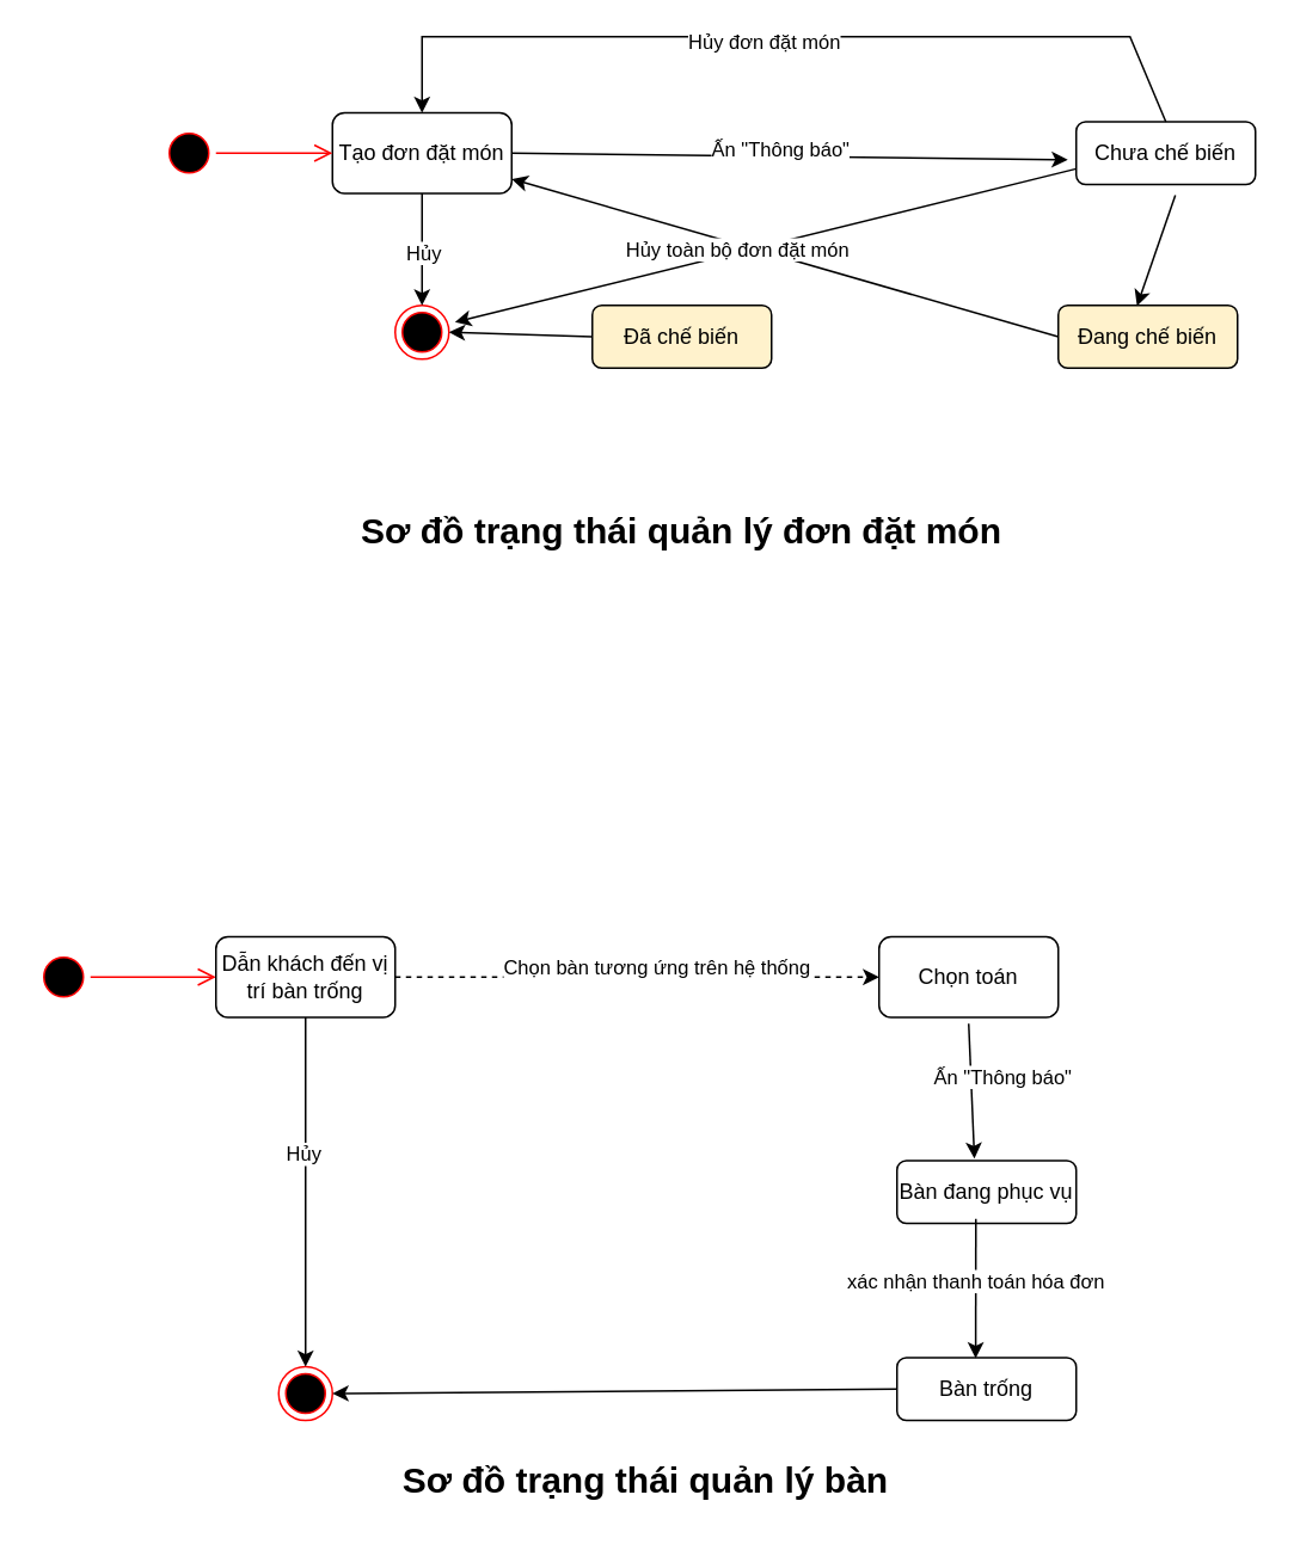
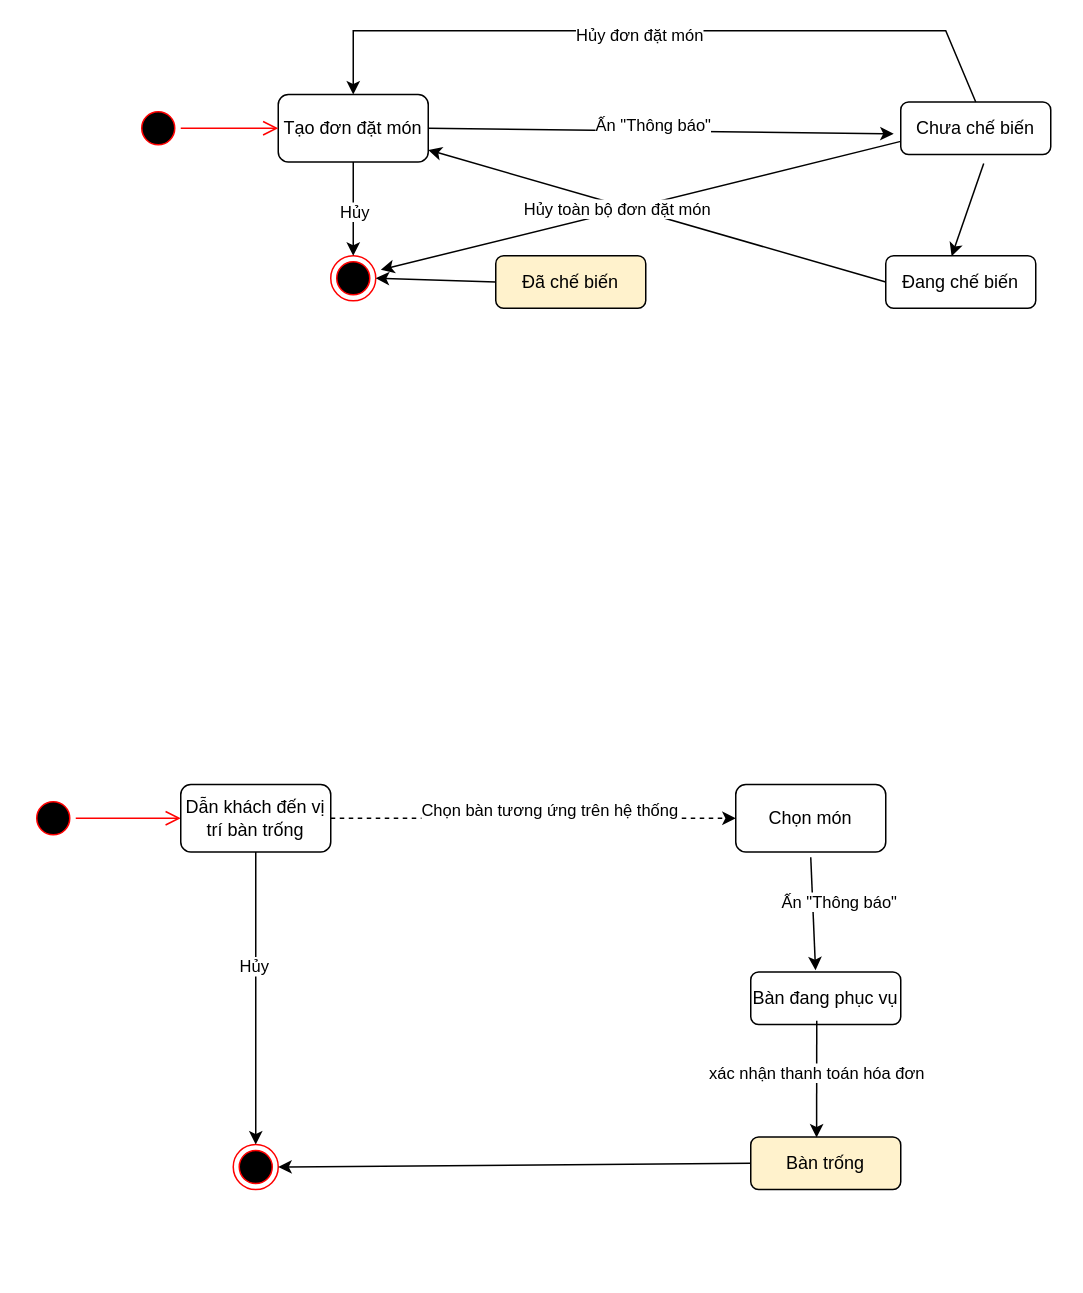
  <mxCell id="0" />
  <mxCell id="1" parent="0" />
  <mxCell id="2" value="" style="ellipse;html=1;shape=startState;fillColor=#000000;strokeColor=#ff0000;" parent="1" vertex="1"><mxGeometry x="90" y="70" width="30" height="30" as="geometry" /></mxCell>
  <mxCell id="3" value="" style="ellipse;html=1;shape=endState;fillColor=#000000;strokeColor=#ff0000;" parent="1" vertex="1"><mxGeometry x="220" y="170" width="30" height="30" as="geometry" /></mxCell>
  <mxCell id="4" value="Tạo đơn đặt món" style="rounded=1;whiteSpace=wrap;html=1;" parent="1" vertex="1"><mxGeometry x="185" y="62.5" width="100" height="45" as="geometry" /></mxCell>
  <mxCell id="5" value="" style="edgeStyle=orthogonalEdgeStyle;html=1;verticalAlign=bottom;endArrow=open;endSize=8;strokeColor=#ff0000;rounded=0;entryX=0;entryY=0.5;entryDx=0;entryDy=0;" parent="1" source="2" target="4" edge="1"><mxGeometry relative="1" as="geometry"><mxPoint x="90" y="85" as="targetPoint" /><mxPoint x="60" y="85" as="sourcePoint" /></mxGeometry></mxCell>
  <mxCell id="6" value="Chưa chế biến" style="rounded=1;whiteSpace=wrap;html=1;" parent="1" vertex="1"><mxGeometry x="600" y="67.5" width="100" height="35" as="geometry" /></mxCell>
  <mxCell id="7" value="" style="endArrow=classic;html=1;rounded=0;exitX=1;exitY=0.5;exitDx=0;exitDy=0;entryX=-0.047;entryY=0.605;entryDx=0;entryDy=0;entryPerimeter=0;" parent="1" source="4" target="6" edge="1"><mxGeometry width="50" height="50" relative="1" as="geometry"><mxPoint x="440" y="180" as="sourcePoint" /><mxPoint x="490" y="130" as="targetPoint" /></mxGeometry></mxCell>
  <mxCell id="8" value="Ấn &quot;Thông báo&quot;" style="edgeLabel;html=1;align=center;verticalAlign=middle;resizable=0;points=[];" parent="7" vertex="1" connectable="0"><mxGeometry x="-0.139" y="2" relative="1" as="geometry"><mxPoint x="15" y="-2" as="offset" /></mxGeometry></mxCell>
  <mxCell id="9" value="" style="endArrow=classic;html=1;rounded=0;exitX=0.5;exitY=0;exitDx=0;exitDy=0;entryX=0.5;entryY=0;entryDx=0;entryDy=0;" parent="1" source="6" target="4" edge="1"><mxGeometry width="50" height="50" relative="1" as="geometry"><mxPoint x="590" y="40" as="sourcePoint" /><mxPoint x="390" y="-20" as="targetPoint" /><Array as="points"><mxPoint x="630" y="20" /><mxPoint x="235" y="20" /></Array></mxGeometry></mxCell>
  <mxCell id="10" value="Hủy đơn đặt món" style="edgeLabel;html=1;align=center;verticalAlign=middle;resizable=0;points=[];" parent="9" vertex="1" connectable="0"><mxGeometry x="0.046" y="2" relative="1" as="geometry"><mxPoint as="offset" /></mxGeometry></mxCell>
- <mxCell id="11" value="Đang chế biến" style="rounded=1;whiteSpace=wrap;html=1;fillColor=#fff2cc;" parent="1" vertex="1"><mxGeometry x="590" y="170" width="100" height="35" as="geometry" /></mxCell>
+ <mxCell id="11" value="Đang chế biến" style="rounded=1;whiteSpace=wrap;html=1;" parent="1" vertex="1"><mxGeometry x="590" y="170" width="100" height="35" as="geometry" /></mxCell>
  <mxCell id="12" value="Đã chế biến" style="rounded=1;whiteSpace=wrap;html=1;fillColor=#fff2cc;" parent="1" vertex="1"><mxGeometry x="330" y="170" width="100" height="35" as="geometry" /></mxCell>
  <mxCell id="13" value="" style="endArrow=classic;html=1;rounded=0;exitX=0.553;exitY=1.173;exitDx=0;exitDy=0;exitPerimeter=0;entryX=0.439;entryY=0.01;entryDx=0;entryDy=0;entryPerimeter=0;" parent="1" source="6" target="11" edge="1"><mxGeometry width="50" height="50" relative="1" as="geometry"><mxPoint x="660" y="290" as="sourcePoint" /><mxPoint x="710" y="240" as="targetPoint" /></mxGeometry></mxCell>
  <mxCell id="14" value="" style="endArrow=classic;html=1;rounded=0;exitX=0;exitY=0.5;exitDx=0;exitDy=0;" parent="1" source="11" target="4" edge="1"><mxGeometry width="50" height="50" relative="1" as="geometry"><mxPoint x="480" y="310" as="sourcePoint" /><mxPoint x="530" y="260" as="targetPoint" /></mxGeometry></mxCell>
  <mxCell id="15" value="" style="endArrow=classic;html=1;rounded=0;entryX=1;entryY=0.5;entryDx=0;entryDy=0;exitX=0;exitY=0.5;exitDx=0;exitDy=0;" parent="1" source="12" target="3" edge="1"><mxGeometry width="50" height="50" relative="1" as="geometry"><mxPoint x="260" y="300" as="sourcePoint" /><mxPoint x="310" y="250" as="targetPoint" /></mxGeometry></mxCell>
  <mxCell id="16" value="" style="endArrow=classic;html=1;rounded=0;exitX=0.5;exitY=1;exitDx=0;exitDy=0;entryX=0.5;entryY=0;entryDx=0;entryDy=0;" parent="1" source="4" target="3" edge="1"><mxGeometry width="50" height="50" relative="1" as="geometry"><mxPoint x="280" y="170" as="sourcePoint" /><mxPoint x="330" y="120" as="targetPoint" /></mxGeometry></mxCell>
  <mxCell id="17" value="Hủy" style="edgeLabel;html=1;align=center;verticalAlign=middle;resizable=0;points=[];" parent="16" vertex="1" connectable="0"><mxGeometry x="0.058" relative="1" as="geometry"><mxPoint as="offset" /></mxGeometry></mxCell>
  <mxCell id="18" value="" style="endArrow=classic;html=1;rounded=0;exitX=0;exitY=0.75;exitDx=0;exitDy=0;entryX=1.113;entryY=0.313;entryDx=0;entryDy=0;entryPerimeter=0;" parent="1" source="6" target="3" edge="1"><mxGeometry width="50" height="50" relative="1" as="geometry"><mxPoint x="450" y="150" as="sourcePoint" /><mxPoint x="500" y="100" as="targetPoint" /></mxGeometry></mxCell>
  <mxCell id="19" value="Hủy toàn bộ đơn đặt món" style="edgeLabel;html=1;align=center;verticalAlign=middle;resizable=0;points=[];" parent="18" vertex="1" connectable="0"><mxGeometry x="0.093" y="-2" relative="1" as="geometry"><mxPoint as="offset" /></mxGeometry></mxCell>
- <mxCell id="20" value="&lt;font style=&quot;font-size: 20px;&quot;&gt;&lt;b&gt;Sơ đồ trạng thái quản lý đơn đặt món&lt;/b&gt;&lt;/font&gt;" style="text;html=1;align=center;verticalAlign=middle;whiteSpace=wrap;rounded=0;" parent="1" vertex="1"><mxGeometry x="180" y="280" width="400" height="30" as="geometry" /></mxCell>
  <mxCell id="21" value="" style="ellipse;html=1;shape=startState;fillColor=#000000;strokeColor=#ff0000;" parent="1" vertex="1"><mxGeometry x="20" y="530" width="30" height="30" as="geometry" /></mxCell>
  <mxCell id="22" value="" style="ellipse;html=1;shape=endState;fillColor=#000000;strokeColor=#ff0000;" parent="1" vertex="1"><mxGeometry x="155" y="762.5" width="30" height="30" as="geometry" /></mxCell>
  <mxCell id="23" value="" style="endArrow=classic;html=1;rounded=0;entryX=0;entryY=0.5;entryDx=0;entryDy=0;exitX=1;exitY=0.5;exitDx=0;exitDy=0;dashed=1;" parent="1" source="27" target="25" edge="1"><mxGeometry width="50" height="50" relative="1" as="geometry"><mxPoint x="360" y="600" as="sourcePoint" /><mxPoint x="290" y="640" as="targetPoint" /></mxGeometry></mxCell>
  <mxCell id="24" value="Chọn bàn tương ứng trên hệ thống" style="edgeLabel;html=1;align=center;verticalAlign=middle;resizable=0;points=[];" parent="23" vertex="1" connectable="0"><mxGeometry x="0.076" y="6" relative="1" as="geometry"><mxPoint as="offset" /></mxGeometry></mxCell>
- <mxCell id="25" value="Chọn toán" style="rounded=1;whiteSpace=wrap;html=1;" parent="1" vertex="1"><mxGeometry x="490" y="522.5" width="100" height="45" as="geometry" /></mxCell>
+ <mxCell id="25" value="Chọn món" style="rounded=1;whiteSpace=wrap;html=1;" parent="1" vertex="1"><mxGeometry x="490" y="522.5" width="100" height="45" as="geometry" /></mxCell>
  <mxCell id="26" value="" style="edgeStyle=orthogonalEdgeStyle;html=1;verticalAlign=bottom;endArrow=open;endSize=8;strokeColor=#ff0000;rounded=0;" parent="1" source="21" target="27" edge="1"><mxGeometry relative="1" as="geometry"><mxPoint x="190" y="545" as="targetPoint" /><mxPoint x="90" y="545" as="sourcePoint" /></mxGeometry></mxCell>
  <mxCell id="27" value="Dẫn khách đến vị trí bàn trống" style="rounded=1;whiteSpace=wrap;html=1;" parent="1" vertex="1"><mxGeometry x="120" y="522.5" width="100" height="45" as="geometry" /></mxCell>
  <mxCell id="28" value="Bàn đang phục vụ" style="rounded=1;whiteSpace=wrap;html=1;" parent="1" vertex="1"><mxGeometry x="500" y="647.5" width="100" height="35" as="geometry" /></mxCell>
  <mxCell id="29" value="" style="endArrow=classic;html=1;rounded=0;entryX=0.432;entryY=-0.033;entryDx=0;entryDy=0;entryPerimeter=0;" parent="1" target="28" edge="1"><mxGeometry width="50" height="50" relative="1" as="geometry"><mxPoint x="540" y="571" as="sourcePoint" /><mxPoint x="550" y="675" as="targetPoint" /></mxGeometry></mxCell>
  <mxCell id="30" value="Ấn &quot;Thông báo&quot;" style="edgeLabel;html=1;align=center;verticalAlign=middle;resizable=0;points=[];" parent="29" vertex="1" connectable="0"><mxGeometry x="-0.139" y="2" relative="1" as="geometry"><mxPoint x="15" y="-2" as="offset" /></mxGeometry></mxCell>
- <mxCell id="31" value="Bàn trống" style="rounded=1;whiteSpace=wrap;html=1;" parent="1" vertex="1"><mxGeometry x="500" y="757.5" width="100" height="35" as="geometry" /></mxCell>
+ <mxCell id="31" value="Bàn trống" style="rounded=1;whiteSpace=wrap;html=1;fillColor=#fff2cc;" parent="1" vertex="1"><mxGeometry x="500" y="757.5" width="100" height="35" as="geometry" /></mxCell>
  <mxCell id="32" value="" style="endArrow=classic;html=1;rounded=0;entryX=0.439;entryY=0.01;entryDx=0;entryDy=0;entryPerimeter=0;" parent="1" target="31" edge="1"><mxGeometry width="50" height="50" relative="1" as="geometry"><mxPoint x="544" y="680" as="sourcePoint" /><mxPoint x="710" y="697.5" as="targetPoint" /></mxGeometry></mxCell>
  <mxCell id="33" value="xác nhận thanh toán hóa đơn" style="edgeLabel;html=1;align=center;verticalAlign=middle;resizable=0;points=[];" parent="32" vertex="1" connectable="0"><mxGeometry x="-0.099" relative="1" as="geometry"><mxPoint as="offset" /></mxGeometry></mxCell>
  <mxCell id="34" value="" style="endArrow=classic;html=1;rounded=0;entryX=1;entryY=0.5;entryDx=0;entryDy=0;exitX=0;exitY=0.5;exitDx=0;exitDy=0;" parent="1" source="31" target="22" edge="1"><mxGeometry width="50" height="50" relative="1" as="geometry"><mxPoint x="510" y="770" as="sourcePoint" /><mxPoint x="360" y="767.5" as="targetPoint" /></mxGeometry></mxCell>
  <mxCell id="35" value="" style="endArrow=classic;html=1;rounded=0;exitX=0.5;exitY=1;exitDx=0;exitDy=0;entryX=0.5;entryY=0;entryDx=0;entryDy=0;" parent="1" source="27" target="22" edge="1"><mxGeometry width="50" height="50" relative="1" as="geometry"><mxPoint x="140" y="680" as="sourcePoint" /><mxPoint x="190" y="630" as="targetPoint" /></mxGeometry></mxCell>
  <mxCell id="36" value="Hủy" style="edgeLabel;html=1;align=center;verticalAlign=middle;resizable=0;points=[];" parent="35" vertex="1" connectable="0"><mxGeometry x="-0.223" y="-2" relative="1" as="geometry"><mxPoint as="offset" /></mxGeometry></mxCell>
- <mxCell id="37" value="&lt;font style=&quot;font-size: 20px;&quot;&gt;&lt;b&gt;Sơ đồ trạng thái quản lý bàn&lt;/b&gt;&lt;/font&gt;" style="text;html=1;align=center;verticalAlign=middle;whiteSpace=wrap;rounded=0;" parent="1" vertex="1"><mxGeometry x="160" y="810" width="400" height="30" as="geometry" /></mxCell>
